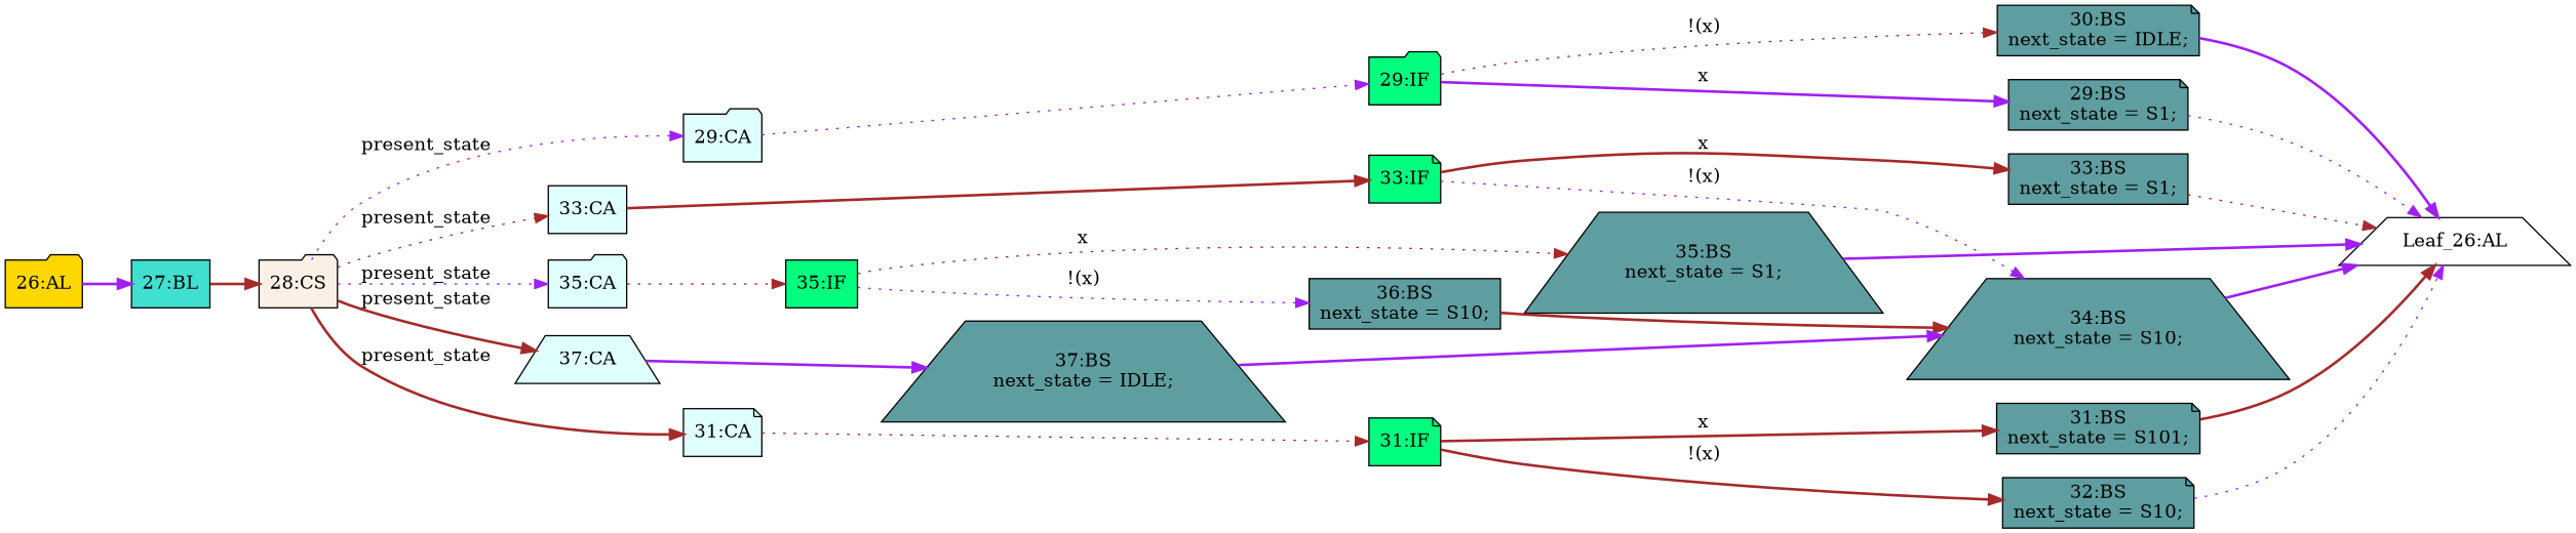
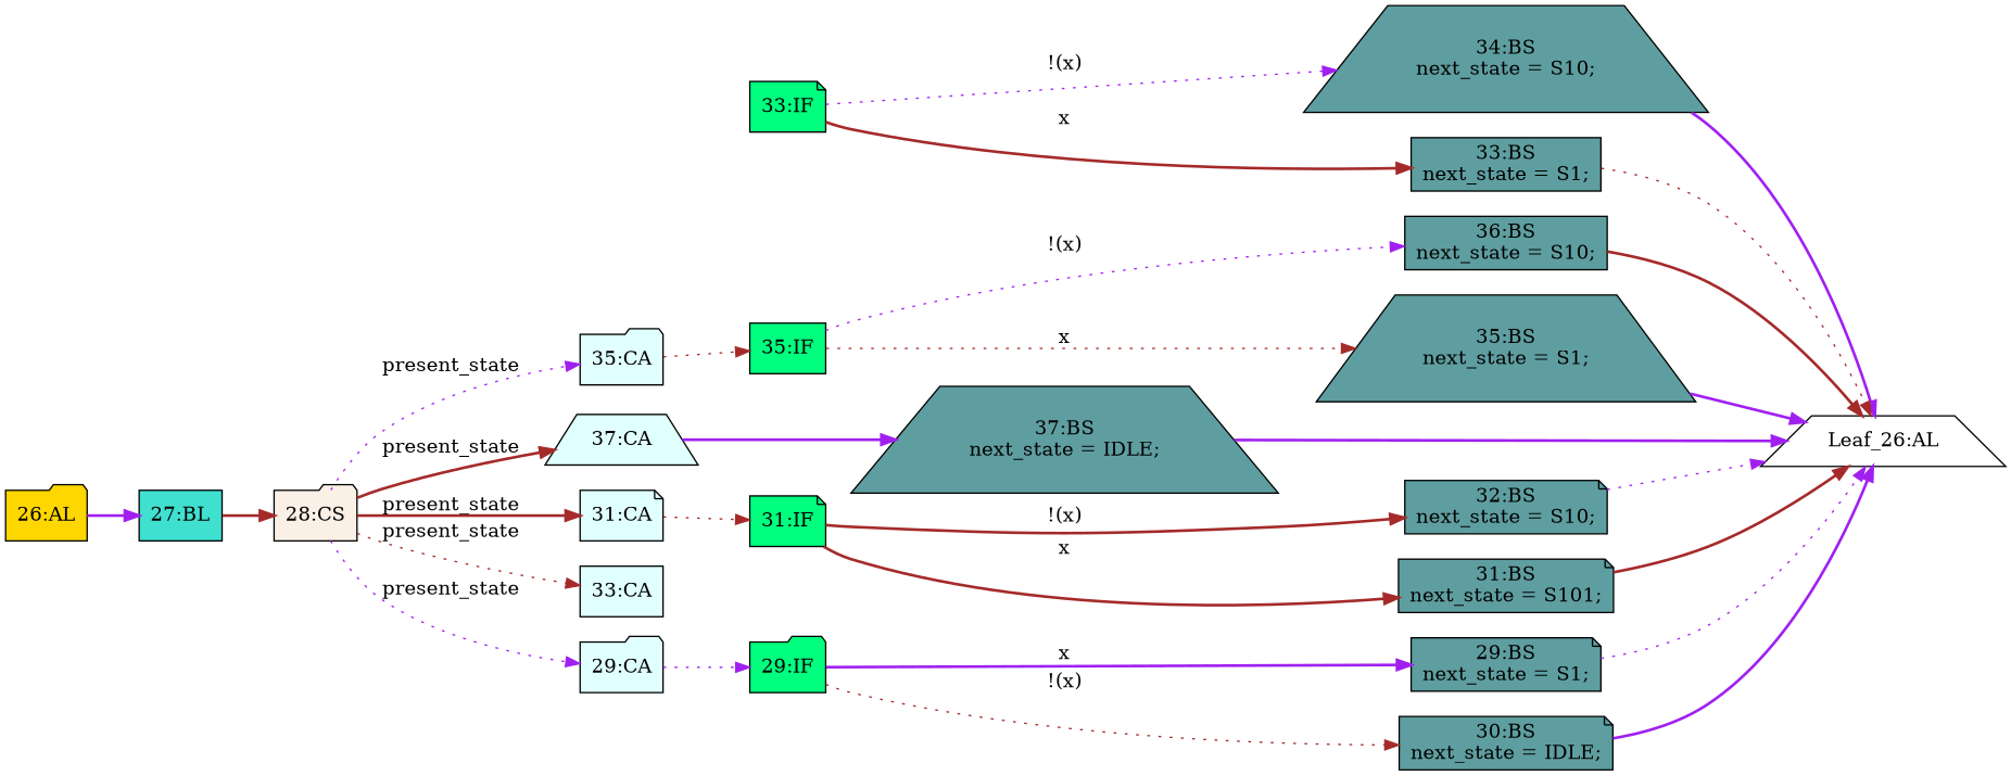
  strict digraph {
    rankdir=LR
    node [fillcolor=cadetblue shape=note statements="[]" style=filled typ=BlockingSubstitution]
    edge [color=brown cond="[]" lineno=None style=bold]
    n1 [ast="<pyverilog.vparser.ast.IfStatement object at 0x7f46e6c6f350>" fillcolor=springgreen label="29:IF" shape=folder typ=IfStatement]
    n2 [ast="<pyverilog.vparser.ast.BlockingSubstitution object at 0x7f46e6c6f7d0>" label="29:BS\nnext_state = S1;" statements="[<pyverilog.vparser.ast.BlockingSubstitution object at 0x7f46e6c6f7d0>]"]
    n3 [ast="<pyverilog.vparser.ast.BlockingSubstitution object at 0x7f46e6c6f610>" label="30:BS\nnext_state = IDLE;" statements="[<pyverilog.vparser.ast.BlockingSubstitution object at 0x7f46e6c6f610>]"]
    n4 [def_var="['next_state']" label="Leaf_26:AL" shape=trapezium fillcolor="" statements="" style="" typ=""]
    n5 [ast="<pyverilog.vparser.ast.BlockingSubstitution object at 0x7f46e6c6f950>" label="34:BS\nnext_state = S10;" shape=trapezium statements="[<pyverilog.vparser.ast.BlockingSubstitution object at 0x7f46e6c6f950>]"]
    n6 [ast="<pyverilog.vparser.ast.BlockingSubstitution object at 0x7f46e6c6fad0>" label="32:BS\nnext_state = S10;" statements="[<pyverilog.vparser.ast.BlockingSubstitution object at 0x7f46e6c6fad0>]"]
    n7 [ast="<pyverilog.vparser.ast.BlockingSubstitution object at 0x7f46e6c6fc10>" label="31:BS\nnext_state = S101;" statements="[<pyverilog.vparser.ast.BlockingSubstitution object at 0x7f46e6c6fc10>]"]
    n8 [ast="<pyverilog.vparser.ast.IfStatement object at 0x7f46e6c6fd50>" fillcolor=springgreen label="35:IF" shape=box typ=IfStatement]
    n9 [ast="<pyverilog.vparser.ast.BlockingSubstitution object at 0x7f46e6c6fd90>" label="36:BS\nnext_state = S10;" shape=box statements="[<pyverilog.vparser.ast.BlockingSubstitution object at 0x7f46e6c6fd90>]"]
    n10 [ast="<pyverilog.vparser.ast.BlockingSubstitution object at 0x7f46e6c6fed0>" label="35:BS\nnext_state = S1;" shape=trapezium statements="[<pyverilog.vparser.ast.BlockingSubstitution object at 0x7f46e6c6fed0>]"]
    n11 [ast="<pyverilog.vparser.ast.Case object at 0x7f46e6539090>" fillcolor=lightcyan label="35:CA" shape=folder typ=Case]
    n12 [ast="<pyverilog.vparser.ast.BlockingSubstitution object at 0x7f46e6539110>" label="33:BS\nnext_state = S1;" shape=box statements="[<pyverilog.vparser.ast.BlockingSubstitution object at 0x7f46e6539110>]"]
    n13 [ast="<pyverilog.vparser.ast.Case object at 0x7f46e6539250>" fillcolor=lightcyan label="37:CA" shape=trapezium typ=Case]
    n14 [ast="<pyverilog.vparser.ast.BlockingSubstitution object at 0x7f46e6539290>" label="37:BS\nnext_state = IDLE;" shape=trapezium statements="[<pyverilog.vparser.ast.BlockingSubstitution object at 0x7f46e6539290>]"]
    n15 [ast="<pyverilog.vparser.ast.Case object at 0x7f46e65393d0>" fillcolor=lightcyan label="31:CA" typ=Case]
    n16 [ast="<pyverilog.vparser.ast.IfStatement object at 0x7f46e6539450>" fillcolor=springgreen label="31:IF" typ=IfStatement]
    n17 [ast="<pyverilog.vparser.ast.IfStatement object at 0x7f46e65394d0>" fillcolor=springgreen label="33:IF" typ=IfStatement]
    n18 [ast="<pyverilog.vparser.ast.Block object at 0x7f46e6539550>" fillcolor=turquoise label="27:BL" shape=box typ=Block]
    n19 [ast="<pyverilog.vparser.ast.CaseStatement object at 0x7f46e6539590>" fillcolor=linen label="28:CS" shape=folder typ=CaseStatement]
    n20 [ast="<pyverilog.vparser.ast.Case object at 0x7f46e6539710>" fillcolor=lightcyan label="33:CA" shape=box typ=Case]
    n21 [ast="<pyverilog.vparser.ast.Case object at 0x7f46e6539690>" fillcolor=lightcyan label="29:CA" shape=folder typ=Case]
    n22 [ast="<pyverilog.vparser.ast.Always object at 0x7f46e65397d0>" clk_sens=False fillcolor=gold label="26:AL" sens="['present_state']" shape=folder typ=Always use_var="['x', 'present_state']"]
    n1 -> n2 [color=purple cond="['x']" label=x lineno=29]
    n1 -> n3 [cond="['x']" label="!(x)" lineno=29 style=dotted]
    n2 -> n4 [color=purple style=dotted]
    n3 -> n4 [color=purple]
    n5 -> n4 [color=purple]
    n6 -> n4 [color=purple style=dotted]
    n7 -> n4
    n8 -> n9 [color=purple cond="['x']" label="!(x)" lineno=35 style=dotted]
    n8 -> n10 [cond="['x']" label=x lineno=35 style=dotted]
-   n9 -> n5
+   n9 -> n4
    n10 -> n4 [color=purple]
    n11 -> n8 [style=dotted]
    n12 -> n4 [style=dotted]
    n13 -> n14 [color=purple]
-   n14 -> n5 [color=purple]
+   n14 -> n4 [color=purple]
    n15 -> n16 [style=dotted]
    n16 -> n6 [cond="['x']" label="!(x)" lineno=31]
    n16 -> n7 [cond="['x']" label=x lineno=31]
    n17 -> n5 [color=purple cond="['x']" label="!(x)" lineno=33 style=dotted]
    n17 -> n12 [cond="['x']" label=x lineno=33]
    n18 -> n19
    n19 -> n11 [color=purple cond="['present_state']" label=present_state lineno=28 style=dotted]
    n19 -> n13 [cond="['present_state']" label=present_state lineno=28]
    n19 -> n15 [cond="['present_state']" label=present_state lineno=28]
    n19 -> n20 [cond="['present_state']" label=present_state lineno=28 style=dotted]
    n19 -> n21 [color=purple cond="['present_state']" label=present_state lineno=28 style=dotted]
-   n20 -> n17
    n21 -> n1 [color=purple style=dotted]
    n22 -> n18 [color=purple]
  }
